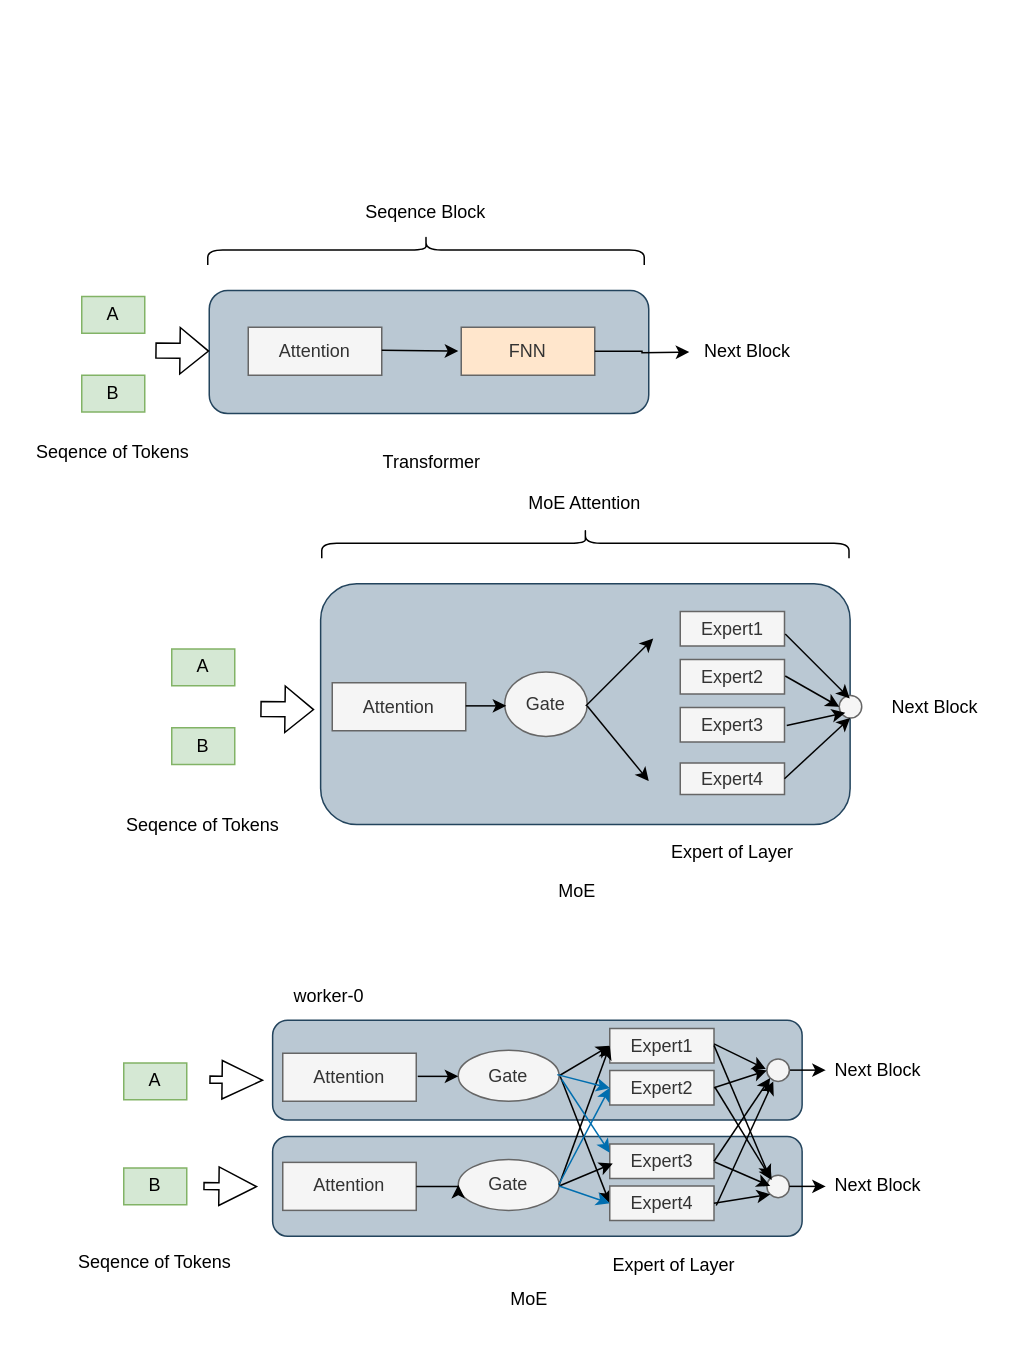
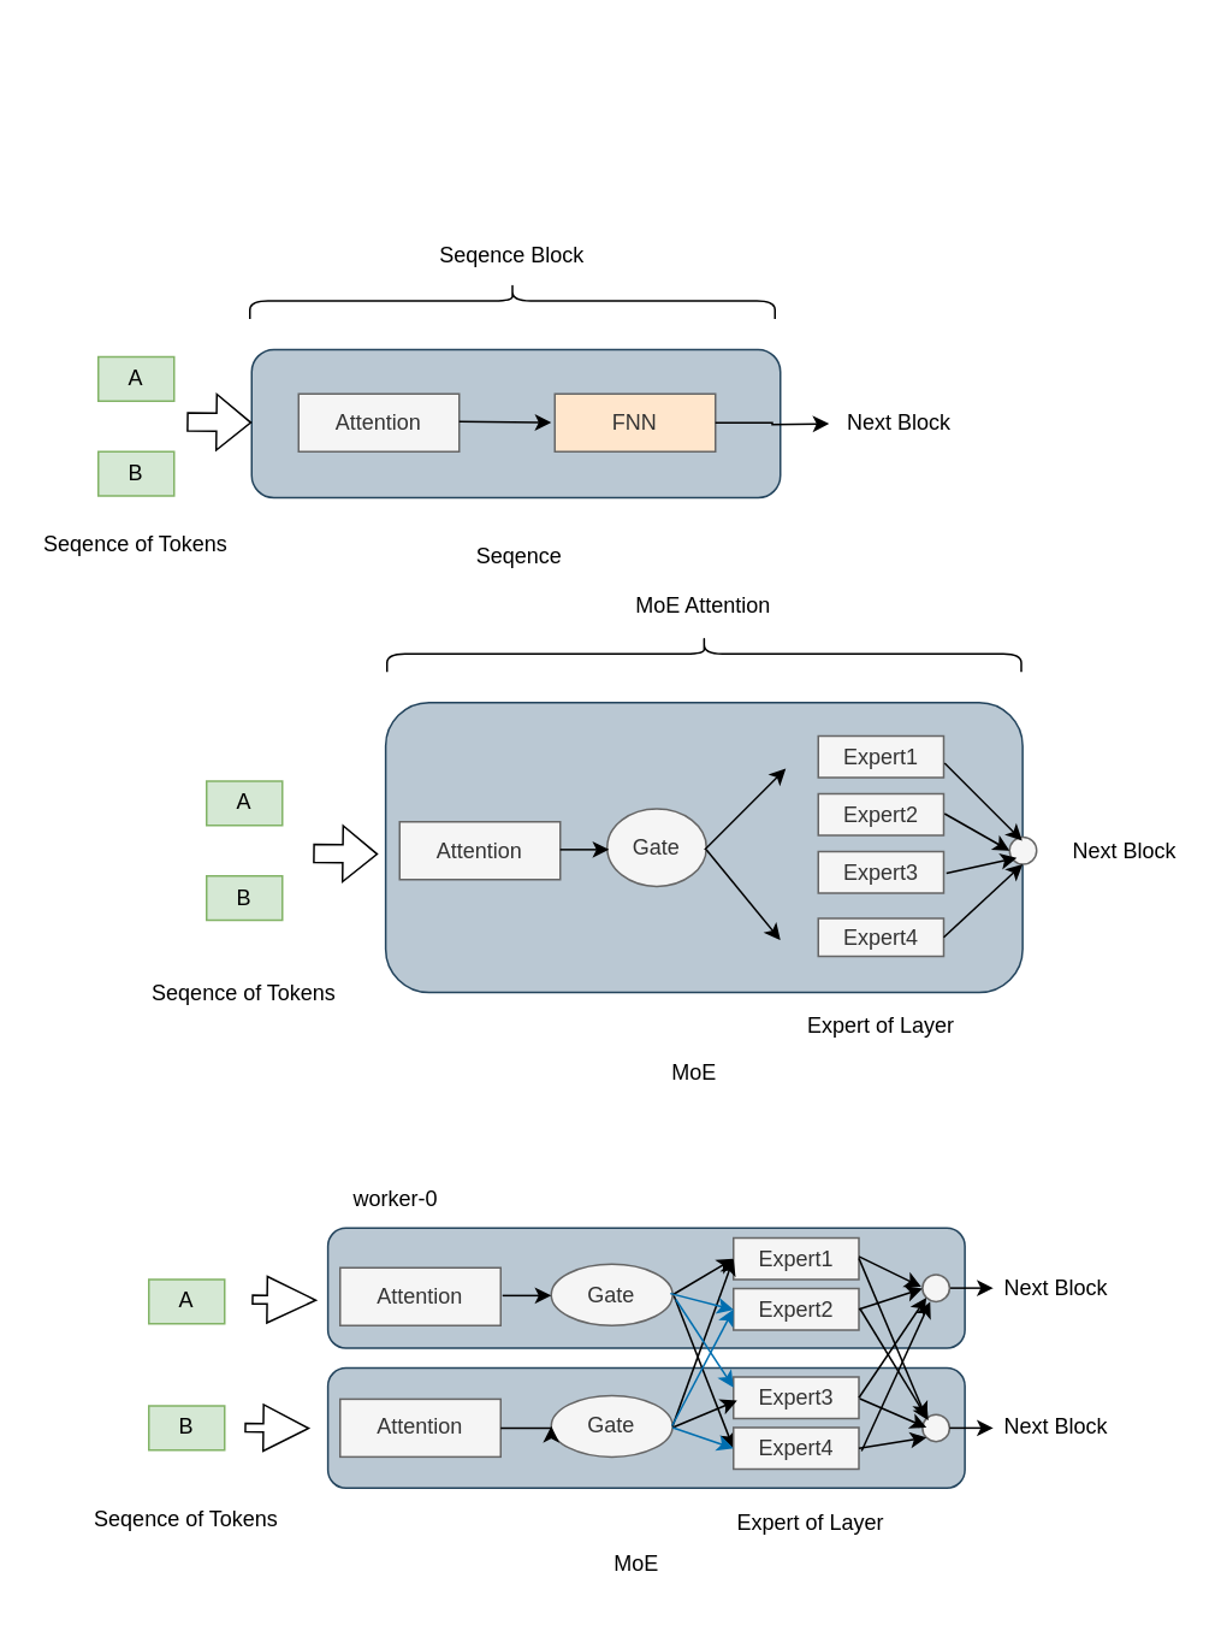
  <mxCell id="0" />
  <mxCell id="1" parent="0" />
  <mxCell id="2" value="" style="group" vertex="1" connectable="0" parent="1"><mxGeometry x="80" y="323" width="578" height="286" as="geometry" /></mxCell>
  <mxCell id="3" value="" style="rounded=1;whiteSpace=wrap;html=1;fillColor=#bac8d3;strokeColor=#23445d;" vertex="1" parent="2"><mxGeometry x="133.25" y="65.5" width="353" height="160.5" as="geometry" /></mxCell>
  <mxCell id="4" value="A" style="rounded=0;whiteSpace=wrap;html=1;fillColor=#d5e8d4;strokeColor=#82b366;" vertex="1" parent="2"><mxGeometry x="34" y="109" width="42" height="24.5" as="geometry" /></mxCell>
  <mxCell id="5" value="B" style="rounded=0;whiteSpace=wrap;html=1;fillColor=#d5e8d4;strokeColor=#82b366;" vertex="1" parent="2"><mxGeometry x="34" y="161.5" width="42" height="24.5" as="geometry" /></mxCell>
  <mxCell id="6" value="" style="shape=flexArrow;endArrow=classic;html=1;rounded=0;" edge="1" parent="2"><mxGeometry width="50" height="50" relative="1" as="geometry"><mxPoint x="93" y="149" as="sourcePoint" /><mxPoint x="129" y="149.41" as="targetPoint" /></mxGeometry></mxCell>
  <mxCell id="7" value="Next Block" style="text;html=1;strokeColor=none;fillColor=none;align=center;verticalAlign=middle;whiteSpace=wrap;rounded=0;" vertex="1" parent="2"><mxGeometry x="508" y="136.25" width="70" height="22.5" as="geometry" /></mxCell>
  <mxCell id="8" value="Seqence of Tokens" style="text;html=1;strokeColor=none;fillColor=none;align=center;verticalAlign=middle;whiteSpace=wrap;rounded=0;" vertex="1" parent="2"><mxGeometry y="212" width="110" height="30" as="geometry" /></mxCell>
  <mxCell id="9" value="" style="shape=curlyBracket;whiteSpace=wrap;html=1;rounded=1;labelPosition=left;verticalLabelPosition=middle;align=right;verticalAlign=middle;rotation=90;" vertex="1" parent="2"><mxGeometry x="299.75" y="-137.25" width="20" height="351.5" as="geometry" /></mxCell>
  <mxCell id="10" value="MoE Attention" style="text;html=1;strokeColor=none;fillColor=none;align=center;verticalAlign=middle;whiteSpace=wrap;rounded=0;" vertex="1" parent="2"><mxGeometry x="253.25" width="113" height="24" as="geometry" /></mxCell>
  <mxCell id="11" value="Attention" style="rounded=0;whiteSpace=wrap;html=1;fillColor=#f5f5f5;strokeColor=#666666;fontColor=#333333;" vertex="1" parent="2"><mxGeometry x="141" y="131.5" width="89" height="32" as="geometry" /></mxCell>
  <mxCell id="12" value="Gate" style="ellipse;whiteSpace=wrap;html=1;fillColor=#f5f5f5;fontColor=#333333;strokeColor=#666666;" vertex="1" parent="2"><mxGeometry x="256" y="124.25" width="55" height="43" as="geometry" /></mxCell>
  <mxCell id="13" value="" style="endArrow=classic;html=1;rounded=0;" edge="1" parent="2"><mxGeometry width="50" height="50" relative="1" as="geometry"><mxPoint x="230" y="146.91" as="sourcePoint" /><mxPoint x="257" y="146.91" as="targetPoint" /></mxGeometry></mxCell>
  <mxCell id="14" value="" style="endArrow=classic;html=1;rounded=0;" edge="1" parent="2"><mxGeometry width="50" height="50" relative="1" as="geometry"><mxPoint x="310" y="147" as="sourcePoint" /><mxPoint x="355" y="102" as="targetPoint" /></mxGeometry></mxCell>
  <mxCell id="15" value="" style="endArrow=classic;html=1;rounded=0;" edge="1" parent="2"><mxGeometry width="50" height="50" relative="1" as="geometry"><mxPoint x="311" y="147" as="sourcePoint" /><mxPoint x="352" y="197" as="targetPoint" /></mxGeometry></mxCell>
  <mxCell id="16" value="Expert1" style="rounded=0;whiteSpace=wrap;html=1;fillColor=#f5f5f5;fontColor=#333333;strokeColor=#666666;" vertex="1" parent="2"><mxGeometry x="373" y="84" width="69.5" height="23" as="geometry" /></mxCell>
  <mxCell id="17" value="Expert2" style="rounded=0;whiteSpace=wrap;html=1;fillColor=#f5f5f5;fontColor=#333333;strokeColor=#666666;" vertex="1" parent="2"><mxGeometry x="373" y="116" width="69.5" height="23" as="geometry" /></mxCell>
  <mxCell id="18" value="Expert3" style="rounded=0;whiteSpace=wrap;html=1;fillColor=#f5f5f5;fontColor=#333333;strokeColor=#666666;" vertex="1" parent="2"><mxGeometry x="373" y="148" width="69.5" height="23" as="geometry" /></mxCell>
  <mxCell id="19" value="Expert4" style="rounded=0;whiteSpace=wrap;html=1;fillColor=#f5f5f5;fontColor=#333333;strokeColor=#666666;" vertex="1" parent="2"><mxGeometry x="373" y="185" width="69.5" height="21" as="geometry" /></mxCell>
  <mxCell id="20" value="" style="ellipse;whiteSpace=wrap;html=1;aspect=fixed;fillColor=#f5f5f5;fontColor=#333333;strokeColor=#666666;" vertex="1" parent="2"><mxGeometry x="479" y="140" width="15" height="15" as="geometry" /></mxCell>
  <mxCell id="21" value="" style="endArrow=classic;html=1;rounded=0;entryX=0.467;entryY=0.133;entryDx=0;entryDy=0;entryPerimeter=0;" edge="1" parent="2" target="20"><mxGeometry width="50" height="50" relative="1" as="geometry"><mxPoint x="443" y="99" as="sourcePoint" /><mxPoint x="481" y="139" as="targetPoint" /></mxGeometry></mxCell>
  <mxCell id="22" value="" style="endArrow=classic;html=1;rounded=0;entryX=0;entryY=0.5;entryDx=0;entryDy=0;" edge="1" parent="2" target="20"><mxGeometry width="50" height="50" relative="1" as="geometry"><mxPoint x="443" y="127" as="sourcePoint" /><mxPoint x="535" y="100" as="targetPoint" /></mxGeometry></mxCell>
  <mxCell id="23" value="" style="endArrow=classic;html=1;rounded=0;" edge="1" parent="2"><mxGeometry width="50" height="50" relative="1" as="geometry"><mxPoint x="444" y="160" as="sourcePoint" /><mxPoint x="483" y="151.5" as="targetPoint" /></mxGeometry></mxCell>
  <mxCell id="24" value="" style="endArrow=classic;html=1;rounded=0;exitX=1;exitY=0.5;exitDx=0;exitDy=0;" edge="1" parent="2" source="19"><mxGeometry width="50" height="50" relative="1" as="geometry"><mxPoint x="439.25" y="187" as="sourcePoint" /><mxPoint x="486.25" y="155" as="targetPoint" /></mxGeometry></mxCell>
  <mxCell id="25" value="Expert of Layer" style="text;html=1;strokeColor=none;fillColor=none;align=center;verticalAlign=middle;whiteSpace=wrap;rounded=0;" vertex="1" parent="2"><mxGeometry x="352.75" y="230" width="110" height="30" as="geometry" /></mxCell>
  <mxCell id="26" value="MoE" style="text;html=1;strokeColor=none;fillColor=none;align=center;verticalAlign=middle;whiteSpace=wrap;rounded=0;" vertex="1" parent="2"><mxGeometry x="261" y="256" width="87" height="30" as="geometry" /></mxCell>
  <mxCell id="27" value="" style="group" vertex="1" connectable="0" parent="1"><mxGeometry x="20" y="129" width="513" height="194" as="geometry" /></mxCell>
  <mxCell id="28" value="" style="rounded=1;whiteSpace=wrap;html=1;fillColor=#bac8d3;strokeColor=#23445d;" vertex="1" parent="27"><mxGeometry x="119" y="64" width="293" height="82" as="geometry" /></mxCell>
  <mxCell id="29" value="Attention" style="rounded=0;whiteSpace=wrap;html=1;fillColor=#f5f5f5;strokeColor=#666666;fontColor=#333333;" vertex="1" parent="27"><mxGeometry x="145" y="88.5" width="89" height="32" as="geometry" /></mxCell>
  <mxCell id="30" value="" style="endArrow=classic;html=1;rounded=0;exitX=1;exitY=0.5;exitDx=0;exitDy=0;" edge="1" parent="27"><mxGeometry width="50" height="50" relative="1" as="geometry"><mxPoint x="234" y="103.91" as="sourcePoint" /><mxPoint x="285" y="104.41" as="targetPoint" /></mxGeometry></mxCell>
  <mxCell id="31" value="FNN" style="rounded=0;whiteSpace=wrap;html=1;fillColor=#ffe6cc;fontColor=#333333;strokeColor=#666666;" vertex="1" parent="27"><mxGeometry x="287" y="88.5" width="89" height="32" as="geometry" /></mxCell>
  <mxCell id="32" value="A" style="rounded=0;whiteSpace=wrap;html=1;fillColor=#d5e8d4;strokeColor=#82b366;" vertex="1" parent="27"><mxGeometry x="34" y="68" width="42" height="24.5" as="geometry" /></mxCell>
  <mxCell id="33" value="B" style="rounded=0;whiteSpace=wrap;html=1;fillColor=#d5e8d4;strokeColor=#82b366;" vertex="1" parent="27"><mxGeometry x="34" y="120.5" width="42" height="24.5" as="geometry" /></mxCell>
  <mxCell id="34" value="" style="shape=flexArrow;endArrow=classic;html=1;rounded=0;" edge="1" parent="27"><mxGeometry width="50" height="50" relative="1" as="geometry"><mxPoint x="83" y="104" as="sourcePoint" /><mxPoint x="119" y="104.41" as="targetPoint" /></mxGeometry></mxCell>
  <mxCell id="35" value="Next Block" style="text;html=1;strokeColor=none;fillColor=none;align=center;verticalAlign=middle;whiteSpace=wrap;rounded=0;" vertex="1" parent="27"><mxGeometry x="443" y="93.75" width="70" height="22.5" as="geometry" /></mxCell>
  <mxCell id="36" value="" style="edgeStyle=orthogonalEdgeStyle;rounded=0;orthogonalLoop=1;jettySize=auto;html=1;exitX=1;exitY=0.5;exitDx=0;exitDy=0;" edge="1" parent="27" source="31"><mxGeometry relative="1" as="geometry"><mxPoint x="439" y="105" as="targetPoint" /></mxGeometry></mxCell>
  <mxCell id="37" value="Seqence of Tokens" style="text;html=1;strokeColor=none;fillColor=none;align=center;verticalAlign=middle;whiteSpace=wrap;rounded=0;" vertex="1" parent="27"><mxGeometry y="157" width="110" height="30" as="geometry" /></mxCell>
  <mxCell id="38" value="" style="shape=curlyBracket;whiteSpace=wrap;html=1;rounded=1;labelPosition=left;verticalLabelPosition=middle;align=right;verticalAlign=middle;rotation=90;" vertex="1" parent="27"><mxGeometry x="253.5" y="-108.5" width="20" height="291" as="geometry" /></mxCell>
  <mxCell id="39" value="Seqence Block" style="text;html=1;strokeColor=none;fillColor=none;align=center;verticalAlign=middle;whiteSpace=wrap;rounded=0;" vertex="1" parent="27"><mxGeometry x="207" width="113" height="24" as="geometry" /></mxCell>
- <mxCell id="40" value="Transformer" style="text;html=1;strokeColor=none;fillColor=none;align=center;verticalAlign=middle;whiteSpace=wrap;rounded=0;" vertex="1" parent="27"><mxGeometry x="224" y="164" width="87" height="30" as="geometry" /></mxCell>
+ <mxCell id="40" value="Seqence" style="text;html=1;strokeColor=none;fillColor=none;align=center;verticalAlign=middle;whiteSpace=wrap;rounded=0;" vertex="1" parent="27"><mxGeometry x="224" y="164" width="87" height="30" as="geometry" /></mxCell>
  <mxCell id="41" value="" style="rounded=1;whiteSpace=wrap;html=1;fillColor=#bac8d3;strokeColor=#23445d;" vertex="1" parent="1"><mxGeometry x="181.25" y="757" width="353" height="66.5" as="geometry" /></mxCell>
  <mxCell id="42" value="" style="rounded=1;whiteSpace=wrap;html=1;fillColor=#bac8d3;strokeColor=#23445d;" vertex="1" parent="1"><mxGeometry x="181.25" y="679.5" width="353" height="66.5" as="geometry" /></mxCell>
  <mxCell id="43" value="A" style="rounded=0;whiteSpace=wrap;html=1;fillColor=#d5e8d4;strokeColor=#82b366;" vertex="1" parent="1"><mxGeometry x="82" y="708" width="42" height="24.5" as="geometry" /></mxCell>
  <mxCell id="44" value="B" style="rounded=0;whiteSpace=wrap;html=1;fillColor=#d5e8d4;strokeColor=#82b366;" vertex="1" parent="1"><mxGeometry x="82" y="778" width="42" height="24.5" as="geometry" /></mxCell>
  <mxCell id="45" value="Next Block" style="text;html=1;strokeColor=none;fillColor=none;align=center;verticalAlign=middle;whiteSpace=wrap;rounded=0;" vertex="1" parent="1"><mxGeometry x="550" y="701.5" width="70" height="22.5" as="geometry" /></mxCell>
  <mxCell id="46" value="Seqence of Tokens" style="text;html=1;strokeColor=none;fillColor=none;align=center;verticalAlign=middle;whiteSpace=wrap;rounded=0;" vertex="1" parent="1"><mxGeometry x="48" y="826" width="110" height="30" as="geometry" /></mxCell>
  <mxCell id="47" value="Attention" style="rounded=0;whiteSpace=wrap;html=1;fillColor=#f5f5f5;strokeColor=#666666;fontColor=#333333;" vertex="1" parent="1"><mxGeometry x="188" y="701.5" width="89" height="32" as="geometry" /></mxCell>
  <mxCell id="48" value="Gate" style="ellipse;whiteSpace=wrap;html=1;fillColor=#f5f5f5;fontColor=#333333;strokeColor=#666666;" vertex="1" parent="1"><mxGeometry x="305" y="699.5" width="67.25" height="34" as="geometry" /></mxCell>
  <mxCell id="49" value="" style="endArrow=classic;html=1;rounded=0;" edge="1" parent="1"><mxGeometry width="50" height="50" relative="1" as="geometry"><mxPoint x="278" y="716.91" as="sourcePoint" /><mxPoint x="305" y="716.91" as="targetPoint" /></mxGeometry></mxCell>
  <mxCell id="50" value="" style="endArrow=classic;html=1;rounded=0;exitX=1;exitY=0.5;exitDx=0;exitDy=0;entryX=0;entryY=0.5;entryDx=0;entryDy=0;" edge="1" parent="1" source="48" target="52"><mxGeometry width="50" height="50" relative="1" as="geometry"><mxPoint x="358" y="761" as="sourcePoint" /><mxPoint x="403" y="716" as="targetPoint" /></mxGeometry></mxCell>
  <mxCell id="51" value="" style="endArrow=classic;html=1;rounded=0;entryX=0;entryY=0.5;entryDx=0;entryDy=0;" edge="1" parent="1" target="58"><mxGeometry width="50" height="50" relative="1" as="geometry"><mxPoint x="373" y="717" as="sourcePoint" /><mxPoint x="409" y="780" as="targetPoint" /></mxGeometry></mxCell>
  <mxCell id="52" value="Expert1" style="rounded=0;whiteSpace=wrap;html=1;fillColor=#f5f5f5;fontColor=#333333;strokeColor=#666666;" vertex="1" parent="1"><mxGeometry x="406" y="685" width="69.5" height="23" as="geometry" /></mxCell>
  <mxCell id="53" value="Expert2" style="rounded=0;whiteSpace=wrap;html=1;fillColor=#f5f5f5;fontColor=#333333;strokeColor=#666666;" vertex="1" parent="1"><mxGeometry x="406" y="713" width="69.5" height="23" as="geometry" /></mxCell>
  <mxCell id="54" style="edgeStyle=orthogonalEdgeStyle;rounded=0;orthogonalLoop=1;jettySize=auto;html=1;exitX=1;exitY=0.5;exitDx=0;exitDy=0;entryX=0;entryY=0.5;entryDx=0;entryDy=0;" edge="1" parent="1" source="55" target="45"><mxGeometry relative="1" as="geometry" /></mxCell>
  <mxCell id="55" value="" style="ellipse;whiteSpace=wrap;html=1;aspect=fixed;fillColor=#f5f5f5;fontColor=#333333;strokeColor=#666666;" vertex="1" parent="1"><mxGeometry x="510.75" y="705.25" width="15" height="15" as="geometry" /></mxCell>
  <mxCell id="56" value="Expert of Layer" style="text;html=1;strokeColor=none;fillColor=none;align=center;verticalAlign=middle;whiteSpace=wrap;rounded=0;" vertex="1" parent="1"><mxGeometry x="394" y="828.25" width="110" height="30" as="geometry" /></mxCell>
  <mxCell id="57" value="MoE" style="text;html=1;strokeColor=none;fillColor=none;align=center;verticalAlign=middle;whiteSpace=wrap;rounded=0;" vertex="1" parent="1"><mxGeometry x="309" y="851" width="87" height="30" as="geometry" /></mxCell>
  <mxCell id="58" value="Expert4" style="rounded=0;whiteSpace=wrap;html=1;fillColor=#f5f5f5;fontColor=#333333;strokeColor=#666666;" vertex="1" parent="1"><mxGeometry x="406" y="790" width="69.5" height="23" as="geometry" /></mxCell>
  <mxCell id="59" value="Expert3" style="rounded=0;whiteSpace=wrap;html=1;fillColor=#f5f5f5;fontColor=#333333;strokeColor=#666666;" vertex="1" parent="1"><mxGeometry x="406" y="762" width="69.5" height="23" as="geometry" /></mxCell>
  <mxCell id="60" value="" style="shape=flexArrow;endArrow=classic;html=1;rounded=0;width=4.706;endSize=8.012;" edge="1" parent="1"><mxGeometry width="50" height="50" relative="1" as="geometry"><mxPoint x="135" y="790" as="sourcePoint" /><mxPoint x="171" y="790.41" as="targetPoint" /></mxGeometry></mxCell>
  <mxCell id="61" value="Attention" style="rounded=0;whiteSpace=wrap;html=1;fillColor=#f5f5f5;strokeColor=#666666;fontColor=#333333;" vertex="1" parent="1"><mxGeometry x="188" y="774.25" width="89" height="32" as="geometry" /></mxCell>
  <mxCell id="62" value="Gate" style="ellipse;whiteSpace=wrap;html=1;fillColor=#f5f5f5;fontColor=#333333;strokeColor=#666666;" vertex="1" parent="1"><mxGeometry x="305" y="772.25" width="67.25" height="34" as="geometry" /></mxCell>
  <mxCell id="63" value="" style="endArrow=classic;html=1;rounded=0;exitX=1;exitY=0.5;exitDx=0;exitDy=0;entryX=0;entryY=0.5;entryDx=0;entryDy=0;" edge="1" parent="1" source="62" target="52"><mxGeometry width="50" height="50" relative="1" as="geometry"><mxPoint x="356" y="749.5" as="sourcePoint" /><mxPoint x="406" y="699.5" as="targetPoint" /></mxGeometry></mxCell>
  <mxCell id="64" value="" style="endArrow=classic;html=1;rounded=0;" edge="1" parent="1"><mxGeometry width="50" height="50" relative="1" as="geometry"><mxPoint x="372.25" y="790" as="sourcePoint" /><mxPoint x="408" y="775" as="targetPoint" /></mxGeometry></mxCell>
  <mxCell id="65" value="" style="endArrow=classic;html=1;rounded=0;fillColor=#1ba1e2;strokeColor=#006EAF;" edge="1" parent="1"><mxGeometry width="50" height="50" relative="1" as="geometry"><mxPoint x="371" y="715.75" as="sourcePoint" /><mxPoint x="406" y="724.75" as="targetPoint" /></mxGeometry></mxCell>
  <mxCell id="66" value="" style="endArrow=classic;html=1;rounded=0;fillColor=#1ba1e2;strokeColor=#006EAF;entryX=0;entryY=0.25;entryDx=0;entryDy=0;" edge="1" parent="1" target="59"><mxGeometry width="50" height="50" relative="1" as="geometry"><mxPoint x="374" y="719" as="sourcePoint" /><mxPoint x="424" y="746" as="targetPoint" /></mxGeometry></mxCell>
  <mxCell id="67" value="" style="endArrow=classic;html=1;rounded=0;fillColor=#1ba1e2;strokeColor=#006EAF;entryX=0;entryY=0.5;entryDx=0;entryDy=0;" edge="1" parent="1" target="53"><mxGeometry width="50" height="50" relative="1" as="geometry"><mxPoint x="372" y="789" as="sourcePoint" /><mxPoint x="417.75" y="740" as="targetPoint" /></mxGeometry></mxCell>
  <mxCell id="68" value="" style="endArrow=classic;html=1;rounded=0;fillColor=#1ba1e2;strokeColor=#006EAF;entryX=0;entryY=0.5;entryDx=0;entryDy=0;" edge="1" parent="1" target="58"><mxGeometry width="50" height="50" relative="1" as="geometry"><mxPoint x="372.25" y="790" as="sourcePoint" /><mxPoint x="417.25" y="816" as="targetPoint" /></mxGeometry></mxCell>
  <mxCell id="69" value="" style="ellipse;whiteSpace=wrap;html=1;aspect=fixed;fillColor=#f5f5f5;fontColor=#333333;strokeColor=#666666;" vertex="1" parent="1"><mxGeometry x="510.75" y="782.75" width="15" height="15" as="geometry" /></mxCell>
  <mxCell id="70" style="edgeStyle=orthogonalEdgeStyle;rounded=0;orthogonalLoop=1;jettySize=auto;html=1;exitX=1;exitY=0.5;exitDx=0;exitDy=0;entryX=0;entryY=0.5;entryDx=0;entryDy=0;" edge="1" parent="1" source="61" target="62"><mxGeometry relative="1" as="geometry" /></mxCell>
  <mxCell id="71" value="Next Block" style="text;html=1;strokeColor=none;fillColor=none;align=center;verticalAlign=middle;whiteSpace=wrap;rounded=0;" vertex="1" parent="1"><mxGeometry x="550" y="779" width="70" height="22.5" as="geometry" /></mxCell>
  <mxCell id="72" value="" style="endArrow=classic;html=1;rounded=0;" edge="1" parent="1"><mxGeometry width="50" height="50" relative="1" as="geometry"><mxPoint x="475.5" y="695.25" as="sourcePoint" /><mxPoint x="510" y="712" as="targetPoint" /></mxGeometry></mxCell>
  <mxCell id="73" value="" style="endArrow=classic;html=1;rounded=0;exitX=1;exitY=0.5;exitDx=0;exitDy=0;" edge="1" parent="1" source="53"><mxGeometry width="50" height="50" relative="1" as="geometry"><mxPoint x="463.75" y="718" as="sourcePoint" /><mxPoint x="510.75" y="713" as="targetPoint" /></mxGeometry></mxCell>
  <mxCell id="74" value="" style="endArrow=classic;html=1;rounded=0;entryX=0;entryY=0;entryDx=0;entryDy=0;" edge="1" parent="1" target="69"><mxGeometry width="50" height="50" relative="1" as="geometry"><mxPoint x="475.5" y="696.25" as="sourcePoint" /><mxPoint x="513.5" y="744.25" as="targetPoint" /></mxGeometry></mxCell>
  <mxCell id="75" value="" style="endArrow=classic;html=1;rounded=0;" edge="1" parent="1"><mxGeometry width="50" height="50" relative="1" as="geometry"><mxPoint x="476" y="724" as="sourcePoint" /><mxPoint x="514" y="786" as="targetPoint" /></mxGeometry></mxCell>
  <mxCell id="76" style="edgeStyle=orthogonalEdgeStyle;rounded=0;orthogonalLoop=1;jettySize=auto;html=1;exitX=1;exitY=0.5;exitDx=0;exitDy=0;entryX=0;entryY=0.5;entryDx=0;entryDy=0;" edge="1" parent="1" source="69" target="71"><mxGeometry relative="1" as="geometry" /></mxCell>
  <mxCell id="77" value="" style="endArrow=classic;html=1;rounded=0;entryX=0;entryY=1;entryDx=0;entryDy=0;exitX=1;exitY=0.5;exitDx=0;exitDy=0;" edge="1" parent="1" source="59" target="55"><mxGeometry width="50" height="50" relative="1" as="geometry"><mxPoint x="475.5" y="778" as="sourcePoint" /><mxPoint x="525.5" y="728" as="targetPoint" /></mxGeometry></mxCell>
  <mxCell id="78" value="" style="endArrow=classic;html=1;rounded=0;" edge="1" parent="1"><mxGeometry width="50" height="50" relative="1" as="geometry"><mxPoint x="476" y="774" as="sourcePoint" /><mxPoint x="513" y="790" as="targetPoint" /></mxGeometry></mxCell>
  <mxCell id="79" value="" style="endArrow=classic;html=1;rounded=0;" edge="1" parent="1"><mxGeometry width="50" height="50" relative="1" as="geometry"><mxPoint x="477" y="803" as="sourcePoint" /><mxPoint x="515" y="720.25" as="targetPoint" /></mxGeometry></mxCell>
  <mxCell id="80" value="" style="endArrow=classic;html=1;rounded=0;entryX=0;entryY=1;entryDx=0;entryDy=0;" edge="1" parent="1" target="69"><mxGeometry width="50" height="50" relative="1" as="geometry"><mxPoint x="475.5" y="801.5" as="sourcePoint" /><mxPoint x="525.5" y="798.5" as="targetPoint" /></mxGeometry></mxCell>
  <mxCell id="81" value="" style="shape=flexArrow;endArrow=classic;html=1;rounded=0;width=4.706;endSize=8.647;" edge="1" parent="1"><mxGeometry width="50" height="50" relative="1" as="geometry"><mxPoint x="139" y="719.07" as="sourcePoint" /><mxPoint x="175" y="719.48" as="targetPoint" /></mxGeometry></mxCell>
  <mxCell id="82" value="worker-0" style="text;html=1;strokeColor=none;fillColor=none;align=center;verticalAlign=middle;whiteSpace=wrap;rounded=0;" vertex="1" parent="1"><mxGeometry x="191" y="656" width="56" height="16" as="geometry" /></mxCell>
